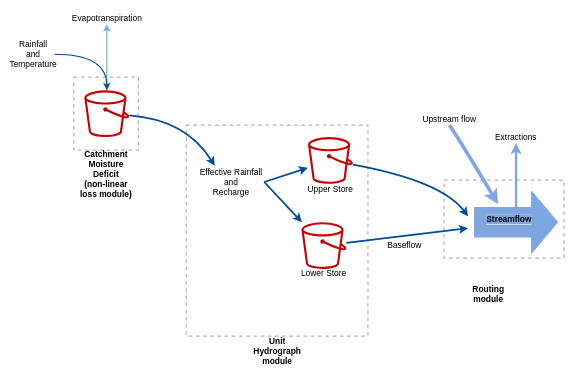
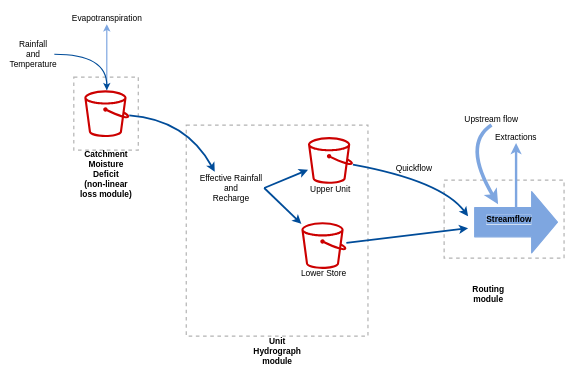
  <mxCell id="0" />
  <mxCell id="1" parent="0" />
  <mxCell id="2" value="" style="rounded=0;whiteSpace=wrap;html=1;strokeColor=#B3B3B3;fillColor=none;dashed=1;strokeWidth=2;" vertex="1" parent="1"><mxGeometry x="740" y="300" width="200" height="130" as="geometry" /></mxCell>
  <mxCell id="3" value="" style="rounded=0;whiteSpace=wrap;html=1;strokeColor=#B3B3B3;fillColor=none;dashed=1;strokeWidth=2;" vertex="1" parent="1"><mxGeometry x="310" y="208" width="303" height="352" as="geometry" /></mxCell>
  <mxCell id="4" value="" style="rounded=0;whiteSpace=wrap;html=1;strokeColor=#B3B3B3;fillColor=none;dashed=1;strokeWidth=2;" vertex="1" parent="1"><mxGeometry x="122.5" y="128" width="107.5" height="122" as="geometry" /></mxCell>
  <mxCell id="5" value="" style="edgeStyle=orthogonalEdgeStyle;curved=1;rounded=0;orthogonalLoop=1;jettySize=auto;html=1;strokeColor=#7EA6E0;strokeWidth=2;entryX=0.5;entryY=1;entryDx=0;entryDy=0;" edge="1" parent="1" source="6" target="12"><mxGeometry relative="1" as="geometry"><mxPoint x="178" y="60" as="targetPoint" /></mxGeometry></mxCell>
  <mxCell id="6" value="" style="outlineConnect=0;fillColor=#CC0000;strokeColor=#CC0000;dashed=0;verticalLabelPosition=bottom;verticalAlign=top;align=center;html=1;fontSize=12;fontStyle=0;aspect=fixed;pointerEvents=1;shape=mxgraph.aws4.bucket;" vertex="1" parent="1"><mxGeometry x="140" y="150" width="75" height="78" as="geometry" /></mxCell>
  <mxCell id="7" value="" style="outlineConnect=0;fillColor=#CC0000;strokeColor=#CC0000;dashed=0;verticalLabelPosition=bottom;verticalAlign=top;align=center;html=1;fontSize=12;fontStyle=0;aspect=fixed;pointerEvents=1;shape=mxgraph.aws4.bucket;" vertex="1" parent="1"><mxGeometry x="513" y="228" width="75" height="78" as="geometry" /></mxCell>
  <mxCell id="8" value="" style="outlineConnect=0;fillColor=#CC0000;strokeColor=#CC0000;dashed=0;verticalLabelPosition=bottom;verticalAlign=top;align=center;html=1;fontSize=12;fontStyle=0;aspect=fixed;pointerEvents=1;shape=mxgraph.aws4.bucket;" vertex="1" parent="1"><mxGeometry x="502" y="370" width="75" height="78" as="geometry" /></mxCell>
  <mxCell id="9" value="" style="curved=1;endArrow=classic;html=1;strokeColor=#004C99;strokeWidth=3;exitX=1;exitY=0.5;exitDx=0;exitDy=0;" edge="1" parent="1" source="13" target="7"><mxGeometry width="50" height="50" relative="1" as="geometry"><mxPoint x="140" y="530" as="sourcePoint" /><mxPoint x="190" y="480" as="targetPoint" /><Array as="points" /></mxGeometry></mxCell>
  <mxCell id="10" style="edgeStyle=orthogonalEdgeStyle;rounded=0;orthogonalLoop=1;jettySize=auto;html=1;exitX=1;exitY=0.5;exitDx=0;exitDy=0;curved=1;strokeColor=#004C99;strokeWidth=2;" edge="1" parent="1" source="11" target="6"><mxGeometry relative="1" as="geometry"><mxPoint x="160" y="140" as="targetPoint" /></mxGeometry></mxCell>
  <mxCell id="11" value="&lt;font style=&quot;font-size: 14px&quot;&gt;Rainfall&lt;br&gt;and&lt;br&gt;Temperature&lt;/font&gt;" style="text;html=1;strokeColor=none;fillColor=none;align=center;verticalAlign=middle;whiteSpace=wrap;rounded=0;" vertex="1" parent="1"><mxGeometry x="20" y="70" width="70" height="40" as="geometry" /></mxCell>
  <mxCell id="12" value="&lt;font style=&quot;font-size: 14px&quot;&gt;Evapotranspiration&lt;/font&gt;" style="text;html=1;strokeColor=none;fillColor=none;align=center;verticalAlign=middle;whiteSpace=wrap;rounded=0;" vertex="1" parent="1"><mxGeometry x="122.5" y="20" width="110" height="20" as="geometry" /></mxCell>
- <mxCell id="13" value="&lt;font style=&quot;font-size: 14px&quot;&gt;Effective Rainfall&lt;br&gt;and&lt;br&gt;Recharge&lt;br&gt;&lt;/font&gt;" style="text;html=1;strokeColor=none;fillColor=none;align=center;verticalAlign=middle;whiteSpace=wrap;rounded=0;" vertex="1" parent="1"><mxGeometry x="330" y="276" width="110" height="54" as="geometry" /></mxCell>
+ <mxCell id="13" value="&lt;font style=&quot;font-size: 14px&quot;&gt;Effective Rainfall&lt;br&gt;and&lt;br&gt;Recharge&lt;br&gt;&lt;/font&gt;" style="text;html=1;strokeColor=none;fillColor=none;align=center;verticalAlign=middle;whiteSpace=wrap;rounded=0;" vertex="1" parent="1"><mxGeometry x="330" y="286" width="110" height="54" as="geometry" /></mxCell>
  <mxCell id="14" value="&lt;font style=&quot;font-size: 14px&quot;&gt;&lt;b&gt;Catchment Moisture Deficit&lt;br&gt;(non-linear loss module)&lt;/b&gt;&lt;br&gt;&lt;/font&gt;" style="text;html=1;strokeColor=none;fillColor=none;align=center;verticalAlign=middle;whiteSpace=wrap;rounded=0;" vertex="1" parent="1"><mxGeometry x="125" y="250" width="102.5" height="80" as="geometry" /></mxCell>
  <mxCell id="15" value="" style="curved=1;endArrow=classic;html=1;strokeColor=#004C99;strokeWidth=3;exitX=1;exitY=0.5;exitDx=0;exitDy=0;" edge="1" parent="1" source="13" target="8"><mxGeometry width="50" height="50" relative="1" as="geometry"><mxPoint x="225" y="210" as="sourcePoint" /><mxPoint x="369.322" y="250.075" as="targetPoint" /><Array as="points" /></mxGeometry></mxCell>
  <mxCell id="16" value="" style="curved=1;endArrow=classic;html=1;strokeColor=#004C99;strokeWidth=3;" edge="1" parent="1" source="7"><mxGeometry width="50" height="50" relative="1" as="geometry"><mxPoint x="694" y="283.038" as="sourcePoint" /><mxPoint x="780" y="360" as="targetPoint" /><Array as="points"><mxPoint x="736" y="301" /></Array></mxGeometry></mxCell>
  <mxCell id="17" value="" style="curved=1;endArrow=classic;html=1;strokeColor=#004C99;strokeWidth=3;" edge="1" parent="1" source="8"><mxGeometry width="50" height="50" relative="1" as="geometry"><mxPoint x="584" y="359.995" as="sourcePoint" /><mxPoint x="780" y="380" as="targetPoint" /><Array as="points" /></mxGeometry></mxCell>
  <mxCell id="18" value="" style="shape=flexArrow;endArrow=classic;html=1;strokeColor=#7EA6E0;strokeWidth=2;endWidth=51;endSize=13.67;width=48;fillColor=#7EA6E0;" edge="1" parent="1"><mxGeometry width="50" height="50" relative="1" as="geometry"><mxPoint x="790" y="370" as="sourcePoint" /><mxPoint x="930" y="370" as="targetPoint" /></mxGeometry></mxCell>
  <mxCell id="19" value="&lt;font style=&quot;font-size: 14px&quot;&gt;&lt;b style=&quot;background-color: rgb(126 , 166 , 224)&quot;&gt;Streamflow&lt;/b&gt;&lt;/font&gt;" style="text;html=1;align=center;verticalAlign=middle;resizable=0;points=[];labelBackgroundColor=#ffffff;" vertex="1" connectable="0" parent="18"><mxGeometry x="-0.186" y="5" relative="1" as="geometry"><mxPoint as="offset" /></mxGeometry></mxCell>
- <mxCell id="20" value="&lt;font style=&quot;font-size: 14px&quot;&gt;Upper Store&lt;/font&gt;" style="text;html=1;strokeColor=none;fillColor=none;align=center;verticalAlign=middle;whiteSpace=wrap;rounded=0;" vertex="1" parent="1"><mxGeometry x="504.25" y="306" width="92.5" height="20" as="geometry" /></mxCell>
+ <mxCell id="20" value="&lt;font style=&quot;font-size: 14px&quot;&gt;Upper Unit&lt;/font&gt;" style="text;html=1;strokeColor=none;fillColor=none;align=center;verticalAlign=middle;whiteSpace=wrap;rounded=0;" vertex="1" parent="1"><mxGeometry x="504.25" y="306" width="92.5" height="20" as="geometry" /></mxCell>
  <mxCell id="21" value="&lt;font style=&quot;font-size: 14px&quot;&gt;Lower Store&lt;/font&gt;" style="text;html=1;strokeColor=none;fillColor=none;align=center;verticalAlign=middle;whiteSpace=wrap;rounded=0;" vertex="1" parent="1"><mxGeometry x="493.25" y="445" width="92.5" height="20" as="geometry" /></mxCell>
  <mxCell id="22" value="" style="edgeStyle=orthogonalEdgeStyle;curved=1;rounded=0;orthogonalLoop=1;jettySize=auto;html=1;strokeColor=#7EA6E0;strokeWidth=4;entryX=0.5;entryY=1;entryDx=0;entryDy=0;" edge="1" parent="1"><mxGeometry relative="1" as="geometry"><mxPoint x="860" y="348.075" as="sourcePoint" /><mxPoint x="860" y="238" as="targetPoint" /></mxGeometry></mxCell>
  <mxCell id="23" value="&lt;font style=&quot;font-size: 14px&quot;&gt;Extractions&lt;/font&gt;" style="text;html=1;strokeColor=none;fillColor=none;align=center;verticalAlign=middle;whiteSpace=wrap;rounded=0;" vertex="1" parent="1"><mxGeometry x="820" y="218" width="80" height="20" as="geometry" /></mxCell>
  <mxCell id="24" value="" style="curved=1;endArrow=classic;html=1;strokeColor=#7EA6E0;strokeWidth=6;fillColor=#7EA6E0;exitX=0.5;exitY=1;exitDx=0;exitDy=0;" edge="1" parent="1" source="25"><mxGeometry width="50" height="50" relative="1" as="geometry"><mxPoint x="680" y="140" as="sourcePoint" /><mxPoint x="830" y="340" as="targetPoint" /><Array as="points"><mxPoint x="770" y="240" /></Array></mxGeometry></mxCell>
- <mxCell id="25" value="&lt;font style=&quot;font-size: 14px&quot;&gt;Upstream flow&lt;/font&gt;" style="text;html=1;strokeColor=none;fillColor=none;align=center;verticalAlign=middle;whiteSpace=wrap;rounded=0;" vertex="1" parent="1"><mxGeometry x="694" y="188" width="110" height="20" as="geometry" /></mxCell>
+ <mxCell id="25" value="&lt;font style=&quot;font-size: 14px&quot;&gt;Upstream flow&lt;/font&gt;" style="text;html=1;strokeColor=none;fillColor=none;align=center;verticalAlign=middle;whiteSpace=wrap;rounded=0;" vertex="1" parent="1"><mxGeometry x="764" y="188" width="110" height="20" as="geometry" /></mxCell>
  <mxCell id="26" value="" style="curved=1;endArrow=classic;html=1;strokeColor=#004C99;strokeWidth=3;fillColor=#7EA6E0;entryX=0.25;entryY=0;entryDx=0;entryDy=0;" edge="1" parent="1" source="6" target="13"><mxGeometry width="50" height="50" relative="1" as="geometry"><mxPoint x="280" y="188" as="sourcePoint" /><mxPoint x="330" y="138" as="targetPoint" /><Array as="points"><mxPoint x="310" y="199" /></Array></mxGeometry></mxCell>
- <mxCell id="27" value="&lt;font style=&quot;font-size: 14px&quot;&gt;Baseflow&lt;/font&gt;" style="text;html=1;strokeColor=none;fillColor=none;align=center;verticalAlign=middle;whiteSpace=wrap;rounded=0;" vertex="1" parent="1"><mxGeometry x="654" y="399" width="40" height="20" as="geometry" /></mxCell>
+ <mxCell id="28" value="&lt;font style=&quot;font-size: 14px&quot;&gt;Quickflow&lt;/font&gt;" style="text;html=1;strokeColor=none;fillColor=none;align=center;verticalAlign=middle;whiteSpace=wrap;rounded=0;" vertex="1" parent="1"><mxGeometry x="670" y="270" width="40" height="20" as="geometry" /></mxCell>
  <mxCell id="29" value="&lt;font style=&quot;font-size: 14px&quot;&gt;&lt;b&gt;Unit Hydrograph&lt;br&gt;module&lt;/b&gt;&lt;/font&gt;" style="text;html=1;strokeColor=none;fillColor=none;align=center;verticalAlign=middle;whiteSpace=wrap;rounded=0;dashed=1;" vertex="1" parent="1"><mxGeometry x="421.5" y="560" width="80" height="50" as="geometry" /></mxCell>
  <mxCell id="30" value="&lt;font style=&quot;font-size: 14px&quot;&gt;&lt;b&gt;Routing module&lt;/b&gt;&lt;/font&gt;" style="text;html=1;strokeColor=none;fillColor=none;align=center;verticalAlign=middle;whiteSpace=wrap;rounded=0;dashed=1;" vertex="1" parent="1"><mxGeometry x="774" y="465" width="80" height="50" as="geometry" /></mxCell>
